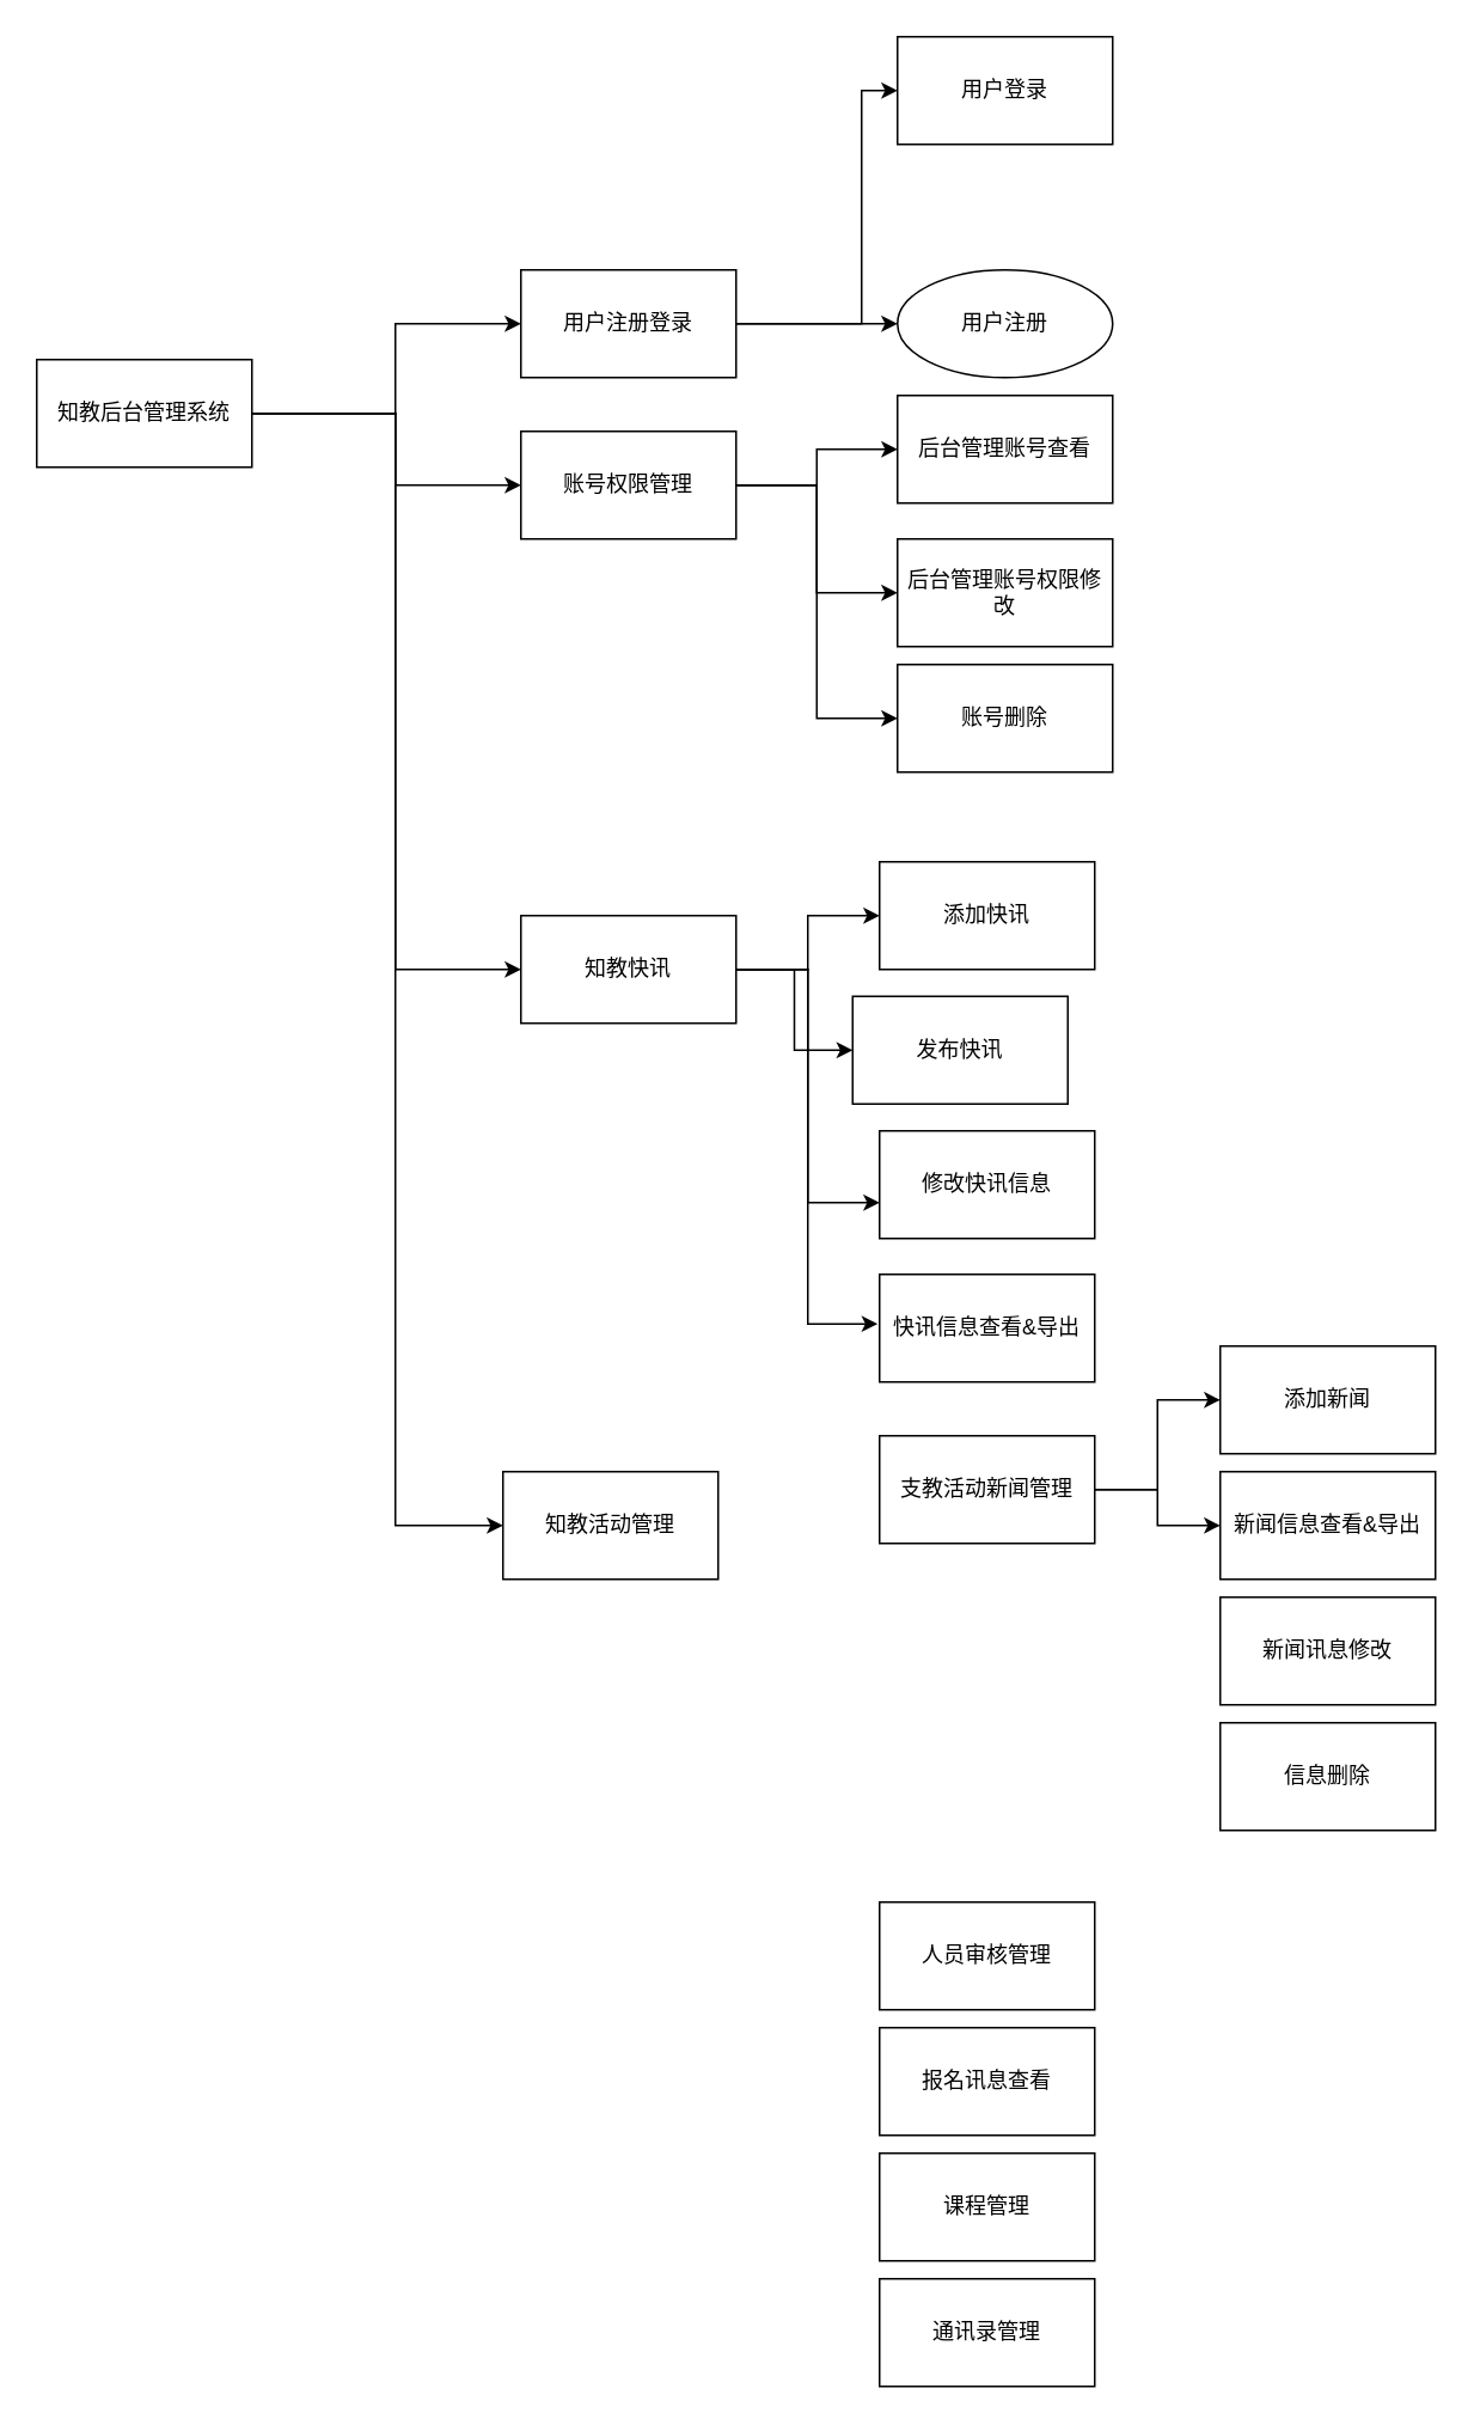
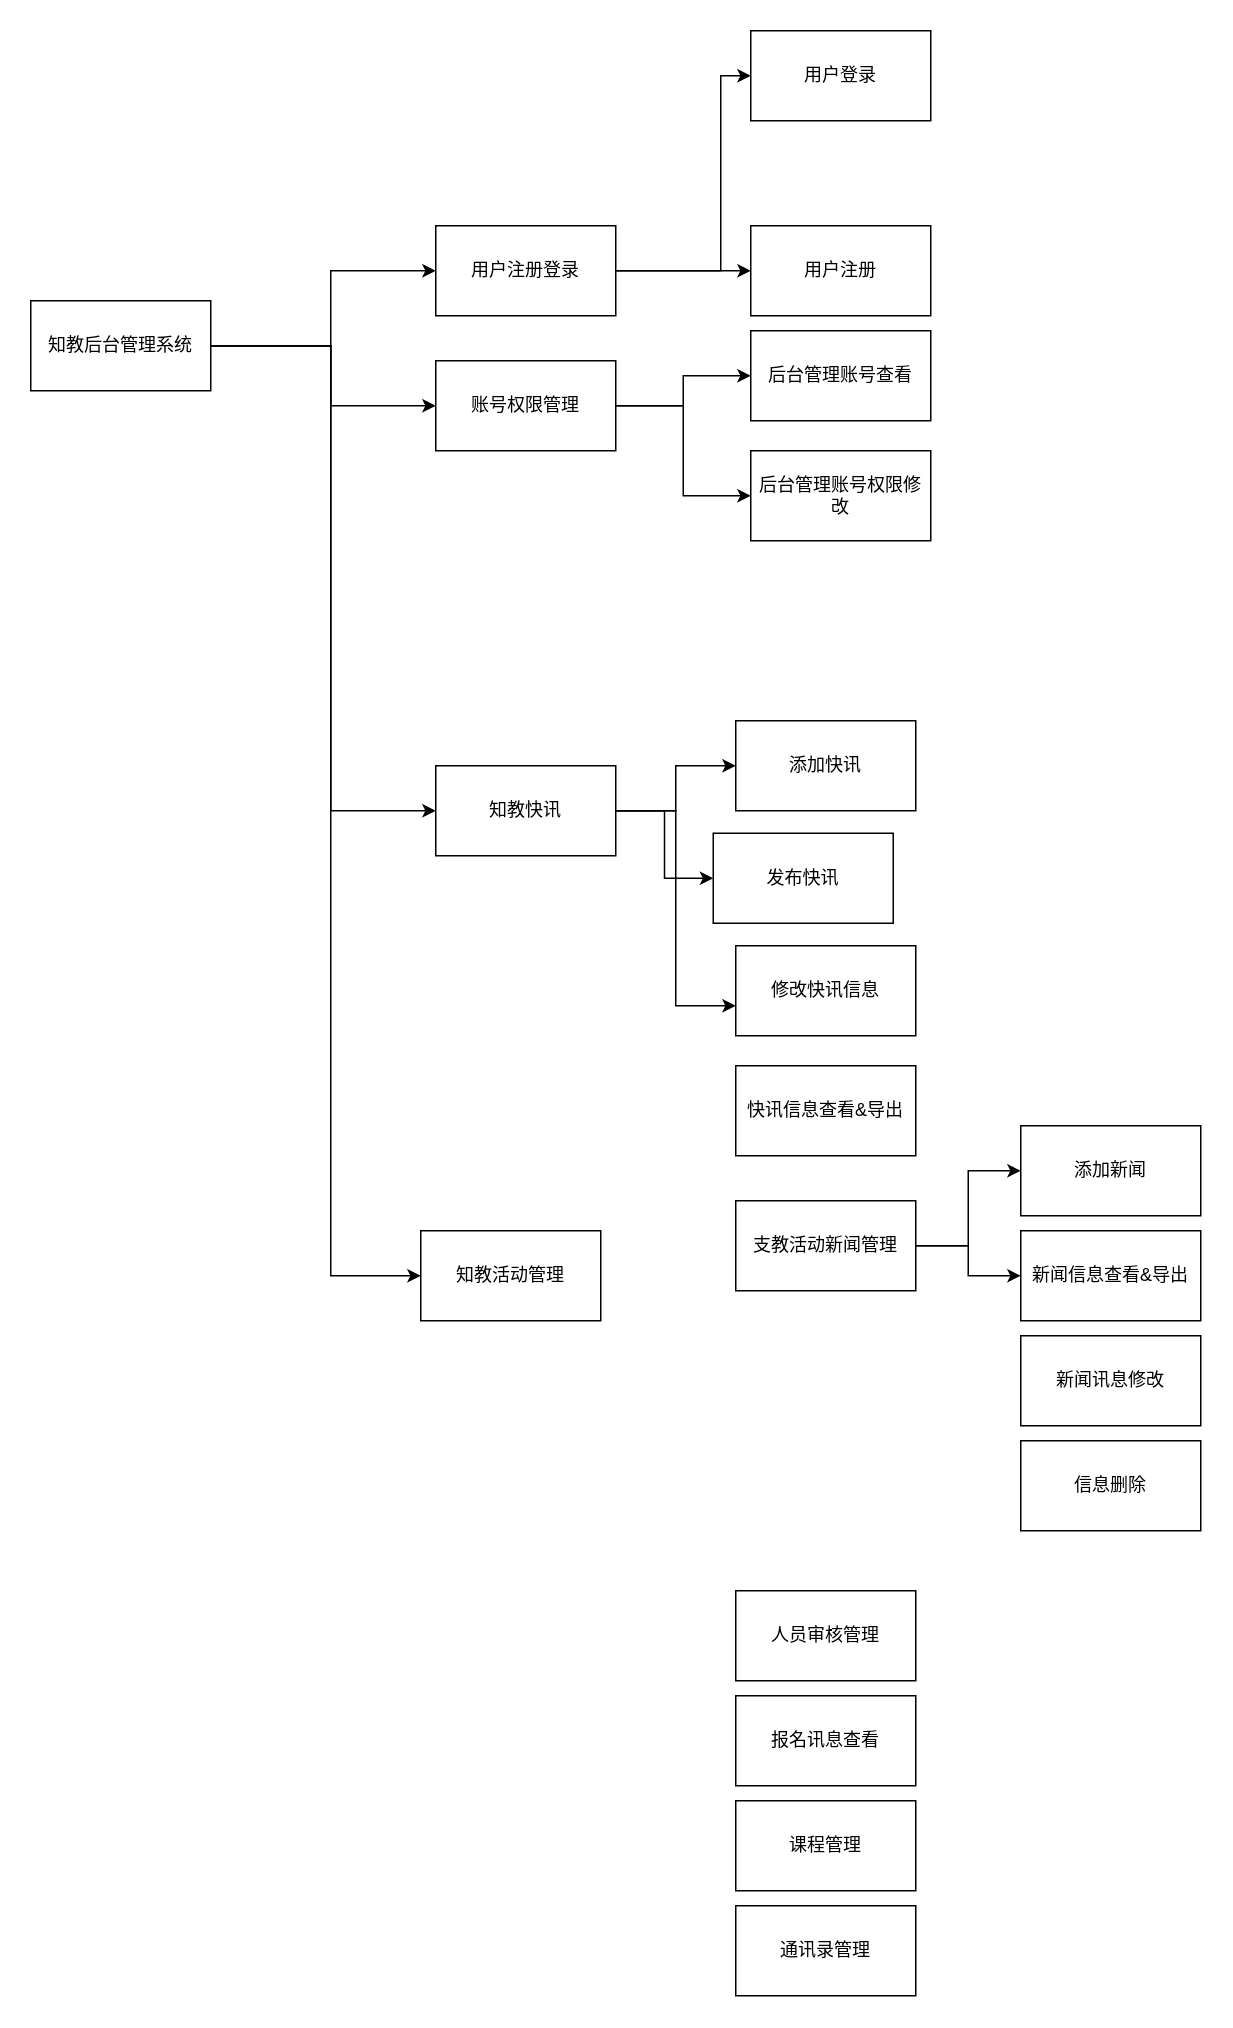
  <mxCell id="0" />
  <mxCell id="1" parent="0" />
  <mxCell id="2" value="" style="edgeStyle=orthogonalEdgeStyle;rounded=0;orthogonalLoop=1;jettySize=auto;html=1;" edge="1" parent="1" source="6" target="9"><mxGeometry relative="1" as="geometry"><Array as="points"><mxPoint x="220" y="230" /><mxPoint x="220" y="180" /></Array></mxGeometry></mxCell>
  <mxCell id="3" value="" style="edgeStyle=orthogonalEdgeStyle;rounded=0;orthogonalLoop=1;jettySize=auto;html=1;" edge="1" parent="1" source="6" target="13"><mxGeometry relative="1" as="geometry"><Array as="points"><mxPoint x="220" y="230" /><mxPoint x="220" y="270" /></Array></mxGeometry></mxCell>
  <mxCell id="4" value="" style="edgeStyle=orthogonalEdgeStyle;rounded=0;orthogonalLoop=1;jettySize=auto;html=1;" edge="1" parent="1" source="6" target="18"><mxGeometry relative="1" as="geometry"><Array as="points"><mxPoint x="220" y="230" /><mxPoint x="220" y="540" /></Array></mxGeometry></mxCell>
  <mxCell id="5" value="" style="edgeStyle=orthogonalEdgeStyle;rounded=0;orthogonalLoop=1;jettySize=auto;html=1;" edge="1" parent="1" source="6" target="19"><mxGeometry relative="1" as="geometry"><Array as="points"><mxPoint x="220" y="230" /><mxPoint x="220" y="850" /></Array></mxGeometry></mxCell>
  <mxCell id="6" value="知教后台管理系统" style="rounded=0;whiteSpace=wrap;html=1;" vertex="1" parent="1"><mxGeometry x="20" y="200" width="120" height="60" as="geometry" /></mxCell>
  <mxCell id="7" value="" style="edgeStyle=orthogonalEdgeStyle;rounded=0;orthogonalLoop=1;jettySize=auto;html=1;" edge="1" parent="1" source="9" target="20"><mxGeometry relative="1" as="geometry"><Array as="points"><mxPoint x="480" y="180" /><mxPoint x="480" y="50" /></Array></mxGeometry></mxCell>
  <mxCell id="8" value="" style="edgeStyle=orthogonalEdgeStyle;rounded=0;orthogonalLoop=1;jettySize=auto;html=1;" edge="1" parent="1" source="9" target="21"><mxGeometry relative="1" as="geometry" /></mxCell>
  <mxCell id="9" value="用户注册登录" style="whiteSpace=wrap;html=1;rounded=0;" vertex="1" parent="1"><mxGeometry x="290" y="150" width="120" height="60" as="geometry" /></mxCell>
  <mxCell id="10" value="" style="edgeStyle=orthogonalEdgeStyle;rounded=0;orthogonalLoop=1;jettySize=auto;html=1;" edge="1" parent="1" source="13" target="22"><mxGeometry relative="1" as="geometry" /></mxCell>
  <mxCell id="11" value="" style="edgeStyle=orthogonalEdgeStyle;rounded=0;orthogonalLoop=1;jettySize=auto;html=1;" edge="1" parent="1" source="13" target="23"><mxGeometry relative="1" as="geometry" /></mxCell>
- <mxCell id="12" style="edgeStyle=orthogonalEdgeStyle;rounded=0;orthogonalLoop=1;jettySize=auto;html=1;entryX=0;entryY=0.5;entryDx=0;entryDy=0;" edge="1" parent="1" source="13" target="24"><mxGeometry relative="1" as="geometry" /></mxCell>
  <mxCell id="13" value="账号权限管理" style="whiteSpace=wrap;html=1;rounded=0;" vertex="1" parent="1"><mxGeometry x="290" y="240" width="120" height="60" as="geometry" /></mxCell>
  <mxCell id="14" value="" style="edgeStyle=orthogonalEdgeStyle;rounded=0;orthogonalLoop=1;jettySize=auto;html=1;" edge="1" parent="1" source="18" target="25"><mxGeometry relative="1" as="geometry" /></mxCell>
  <mxCell id="15" value="" style="edgeStyle=orthogonalEdgeStyle;rounded=0;orthogonalLoop=1;jettySize=auto;html=1;" edge="1" parent="1" source="18" target="26"><mxGeometry relative="1" as="geometry" /></mxCell>
  <mxCell id="16" value="" style="edgeStyle=orthogonalEdgeStyle;rounded=0;orthogonalLoop=1;jettySize=auto;html=1;" edge="1" parent="1" source="18" target="27"><mxGeometry relative="1" as="geometry"><Array as="points"><mxPoint x="450" y="540" /><mxPoint x="450" y="670" /></Array></mxGeometry></mxCell>
- <mxCell id="17" style="edgeStyle=orthogonalEdgeStyle;rounded=0;orthogonalLoop=1;jettySize=auto;html=1;entryX=-0.008;entryY=0.46;entryDx=0;entryDy=0;entryPerimeter=0;" edge="1" parent="1" source="18" target="28"><mxGeometry relative="1" as="geometry" /></mxCell>
  <mxCell id="18" value="知教快讯" style="rounded=0;whiteSpace=wrap;html=1;" vertex="1" parent="1"><mxGeometry x="290" y="510" width="120" height="60" as="geometry" /></mxCell>
  <mxCell id="19" value="知教活动管理" style="rounded=0;whiteSpace=wrap;html=1;" vertex="1" parent="1"><mxGeometry x="280" y="820" width="120" height="60" as="geometry" /></mxCell>
  <mxCell id="20" value="用户登录" style="whiteSpace=wrap;html=1;rounded=0;" vertex="1" parent="1"><mxGeometry x="500" y="20" width="120" height="60" as="geometry" /></mxCell>
- <mxCell id="21" value="用户注册" style="ellipse;whiteSpace=wrap;html=1;" vertex="1" parent="1"><mxGeometry x="500" y="150" width="120" height="60" as="geometry" /></mxCell>
+ <mxCell id="21" value="用户注册" style="whiteSpace=wrap;html=1;rounded=0;" vertex="1" parent="1"><mxGeometry x="500" y="150" width="120" height="60" as="geometry" /></mxCell>
  <mxCell id="22" value="后台管理账号查看" style="whiteSpace=wrap;html=1;rounded=0;" vertex="1" parent="1"><mxGeometry x="500" y="220" width="120" height="60" as="geometry" /></mxCell>
  <mxCell id="23" value="后台管理账号权限修改" style="whiteSpace=wrap;html=1;rounded=0;" vertex="1" parent="1"><mxGeometry x="500" y="300" width="120" height="60" as="geometry" /></mxCell>
- <mxCell id="24" value="账号删除" style="whiteSpace=wrap;html=1;rounded=0;" vertex="1" parent="1"><mxGeometry x="500" y="370" width="120" height="60" as="geometry" /></mxCell>
  <mxCell id="25" value="添加快讯" style="whiteSpace=wrap;html=1;rounded=0;" vertex="1" parent="1"><mxGeometry x="490" y="480" width="120" height="60" as="geometry" /></mxCell>
  <mxCell id="26" value="发布快讯" style="whiteSpace=wrap;html=1;rounded=0;" vertex="1" parent="1"><mxGeometry x="475" y="555" width="120" height="60" as="geometry" /></mxCell>
  <mxCell id="27" value="修改快讯信息" style="whiteSpace=wrap;html=1;rounded=0;" vertex="1" parent="1"><mxGeometry x="490" y="630" width="120" height="60" as="geometry" /></mxCell>
  <mxCell id="28" value="快讯信息查看&amp;amp;导出" style="rounded=0;whiteSpace=wrap;html=1;" vertex="1" parent="1"><mxGeometry x="490" y="710" width="120" height="60" as="geometry" /></mxCell>
  <mxCell id="29" value="" style="edgeStyle=orthogonalEdgeStyle;rounded=0;orthogonalLoop=1;jettySize=auto;html=1;" edge="1" parent="1" source="31" target="36"><mxGeometry relative="1" as="geometry" /></mxCell>
  <mxCell id="30" value="" style="edgeStyle=orthogonalEdgeStyle;rounded=0;orthogonalLoop=1;jettySize=auto;html=1;" edge="1" parent="1" source="31" target="37"><mxGeometry relative="1" as="geometry" /></mxCell>
  <mxCell id="31" value="支教活动新闻管理" style="rounded=0;whiteSpace=wrap;html=1;" vertex="1" parent="1"><mxGeometry x="490" y="800" width="120" height="60" as="geometry" /></mxCell>
  <mxCell id="32" value="人员审核管理" style="rounded=0;whiteSpace=wrap;html=1;" vertex="1" parent="1"><mxGeometry x="490" y="1060" width="120" height="60" as="geometry" /></mxCell>
  <mxCell id="33" value="报名讯息查看" style="rounded=0;whiteSpace=wrap;html=1;" vertex="1" parent="1"><mxGeometry x="490" y="1130" width="120" height="60" as="geometry" /></mxCell>
  <mxCell id="34" value="课程管理" style="rounded=0;whiteSpace=wrap;html=1;" vertex="1" parent="1"><mxGeometry x="490" y="1200" width="120" height="60" as="geometry" /></mxCell>
  <mxCell id="35" value="通讯录管理" style="rounded=0;whiteSpace=wrap;html=1;" vertex="1" parent="1"><mxGeometry x="490" y="1270" width="120" height="60" as="geometry" /></mxCell>
  <mxCell id="36" value="添加新闻" style="rounded=0;whiteSpace=wrap;html=1;" vertex="1" parent="1"><mxGeometry x="680" y="750" width="120" height="60" as="geometry" /></mxCell>
  <mxCell id="37" value="新闻信息查看&amp;amp;导出" style="rounded=0;whiteSpace=wrap;html=1;" vertex="1" parent="1"><mxGeometry x="680" y="820" width="120" height="60" as="geometry" /></mxCell>
  <mxCell id="38" value="新闻讯息修改" style="rounded=0;whiteSpace=wrap;html=1;" vertex="1" parent="1"><mxGeometry x="680" y="890" width="120" height="60" as="geometry" /></mxCell>
  <mxCell id="39" value="信息删除" style="rounded=0;whiteSpace=wrap;html=1;" vertex="1" parent="1"><mxGeometry x="680" y="960" width="120" height="60" as="geometry" /></mxCell>
